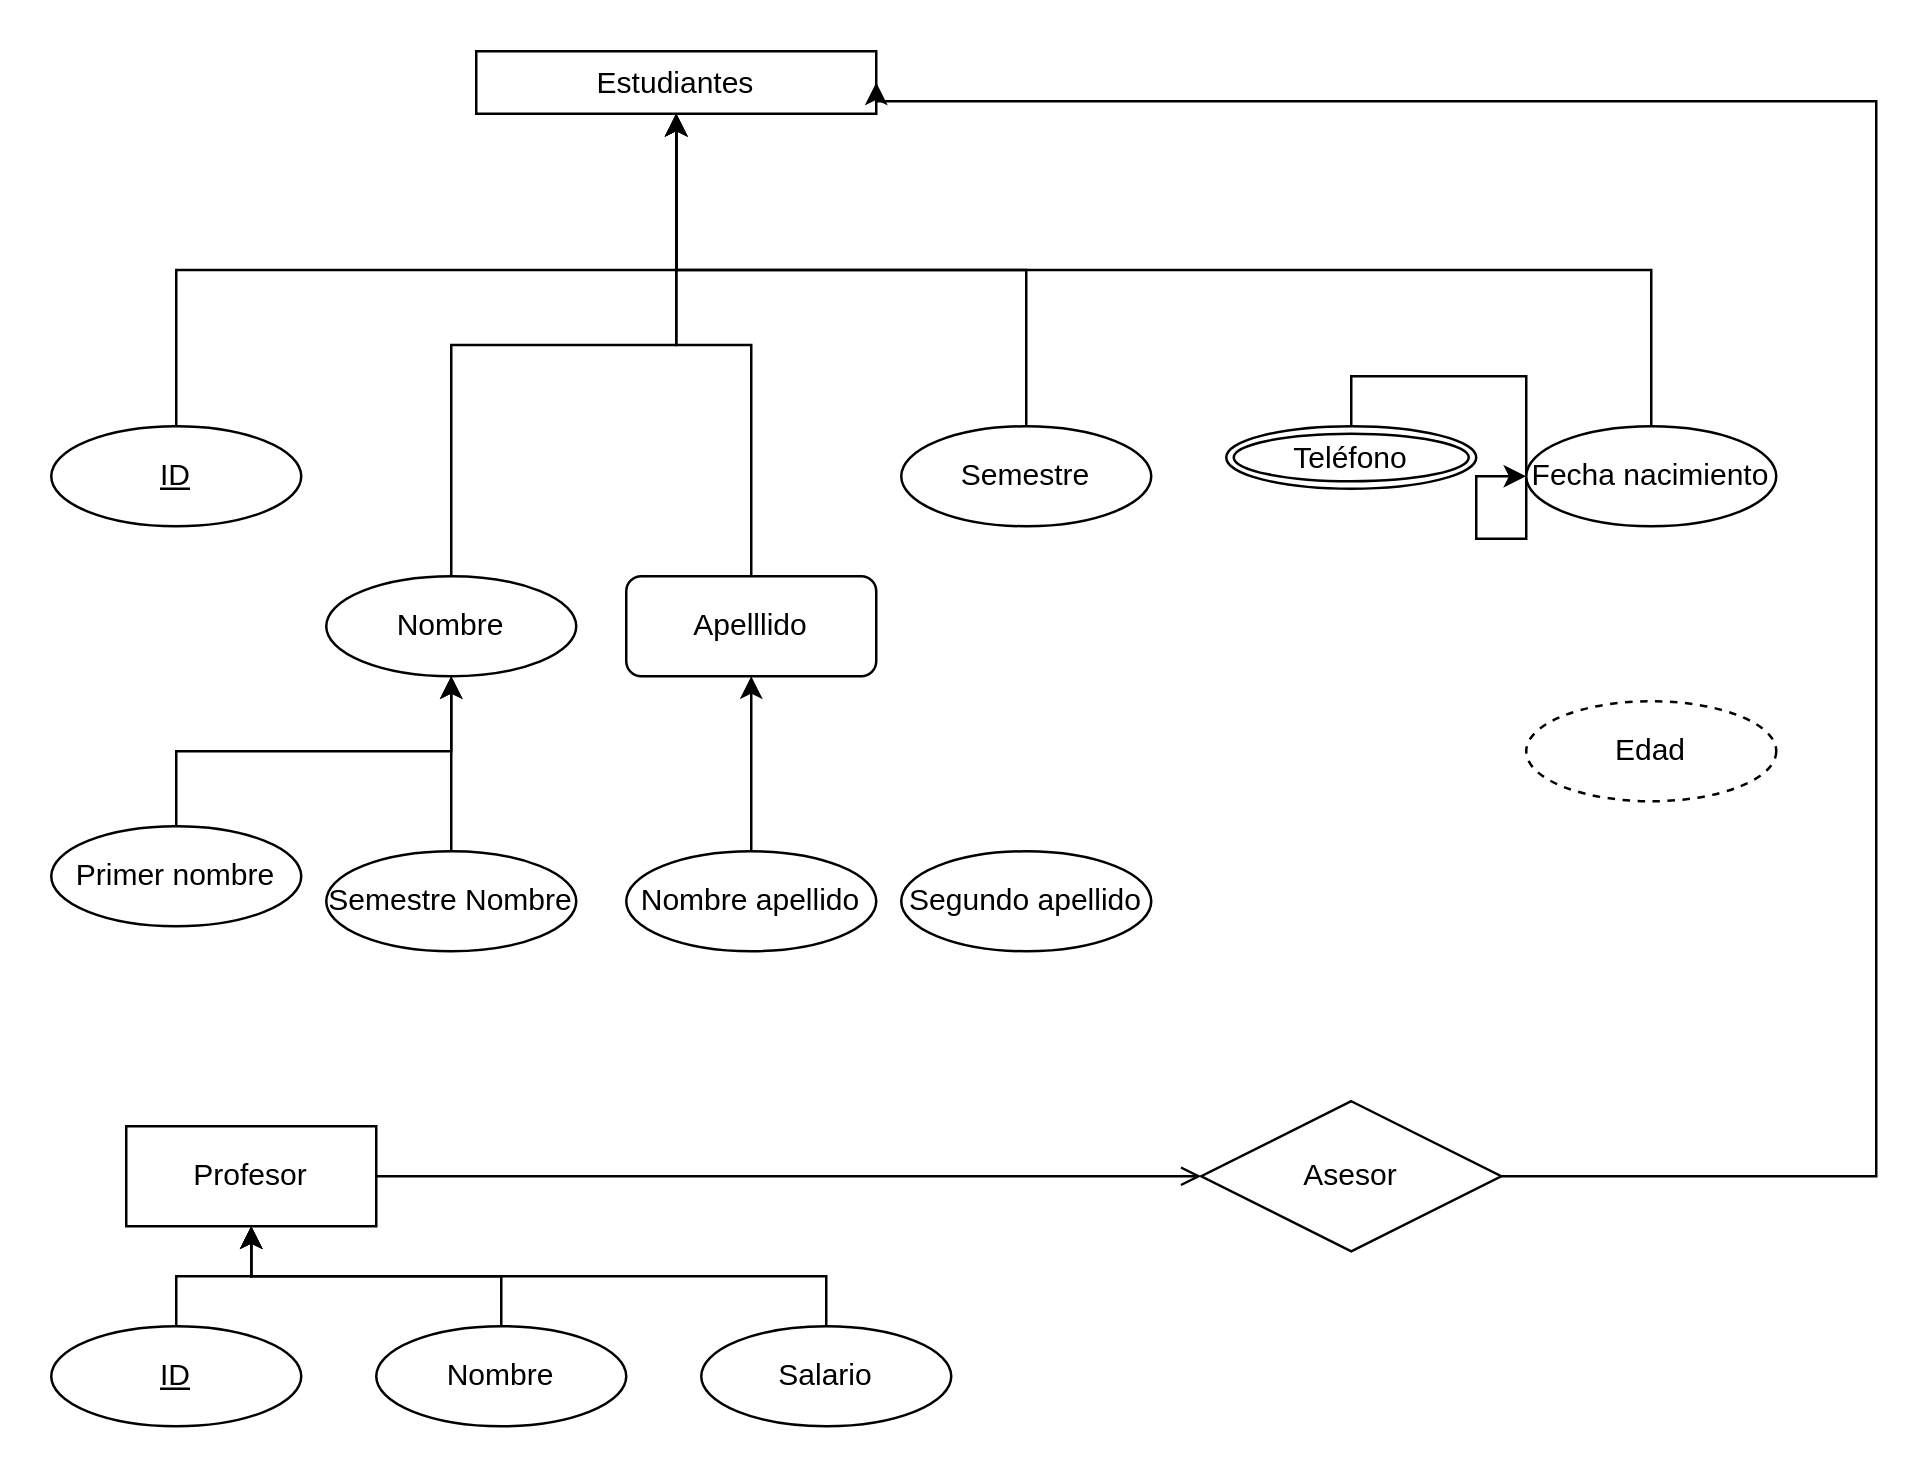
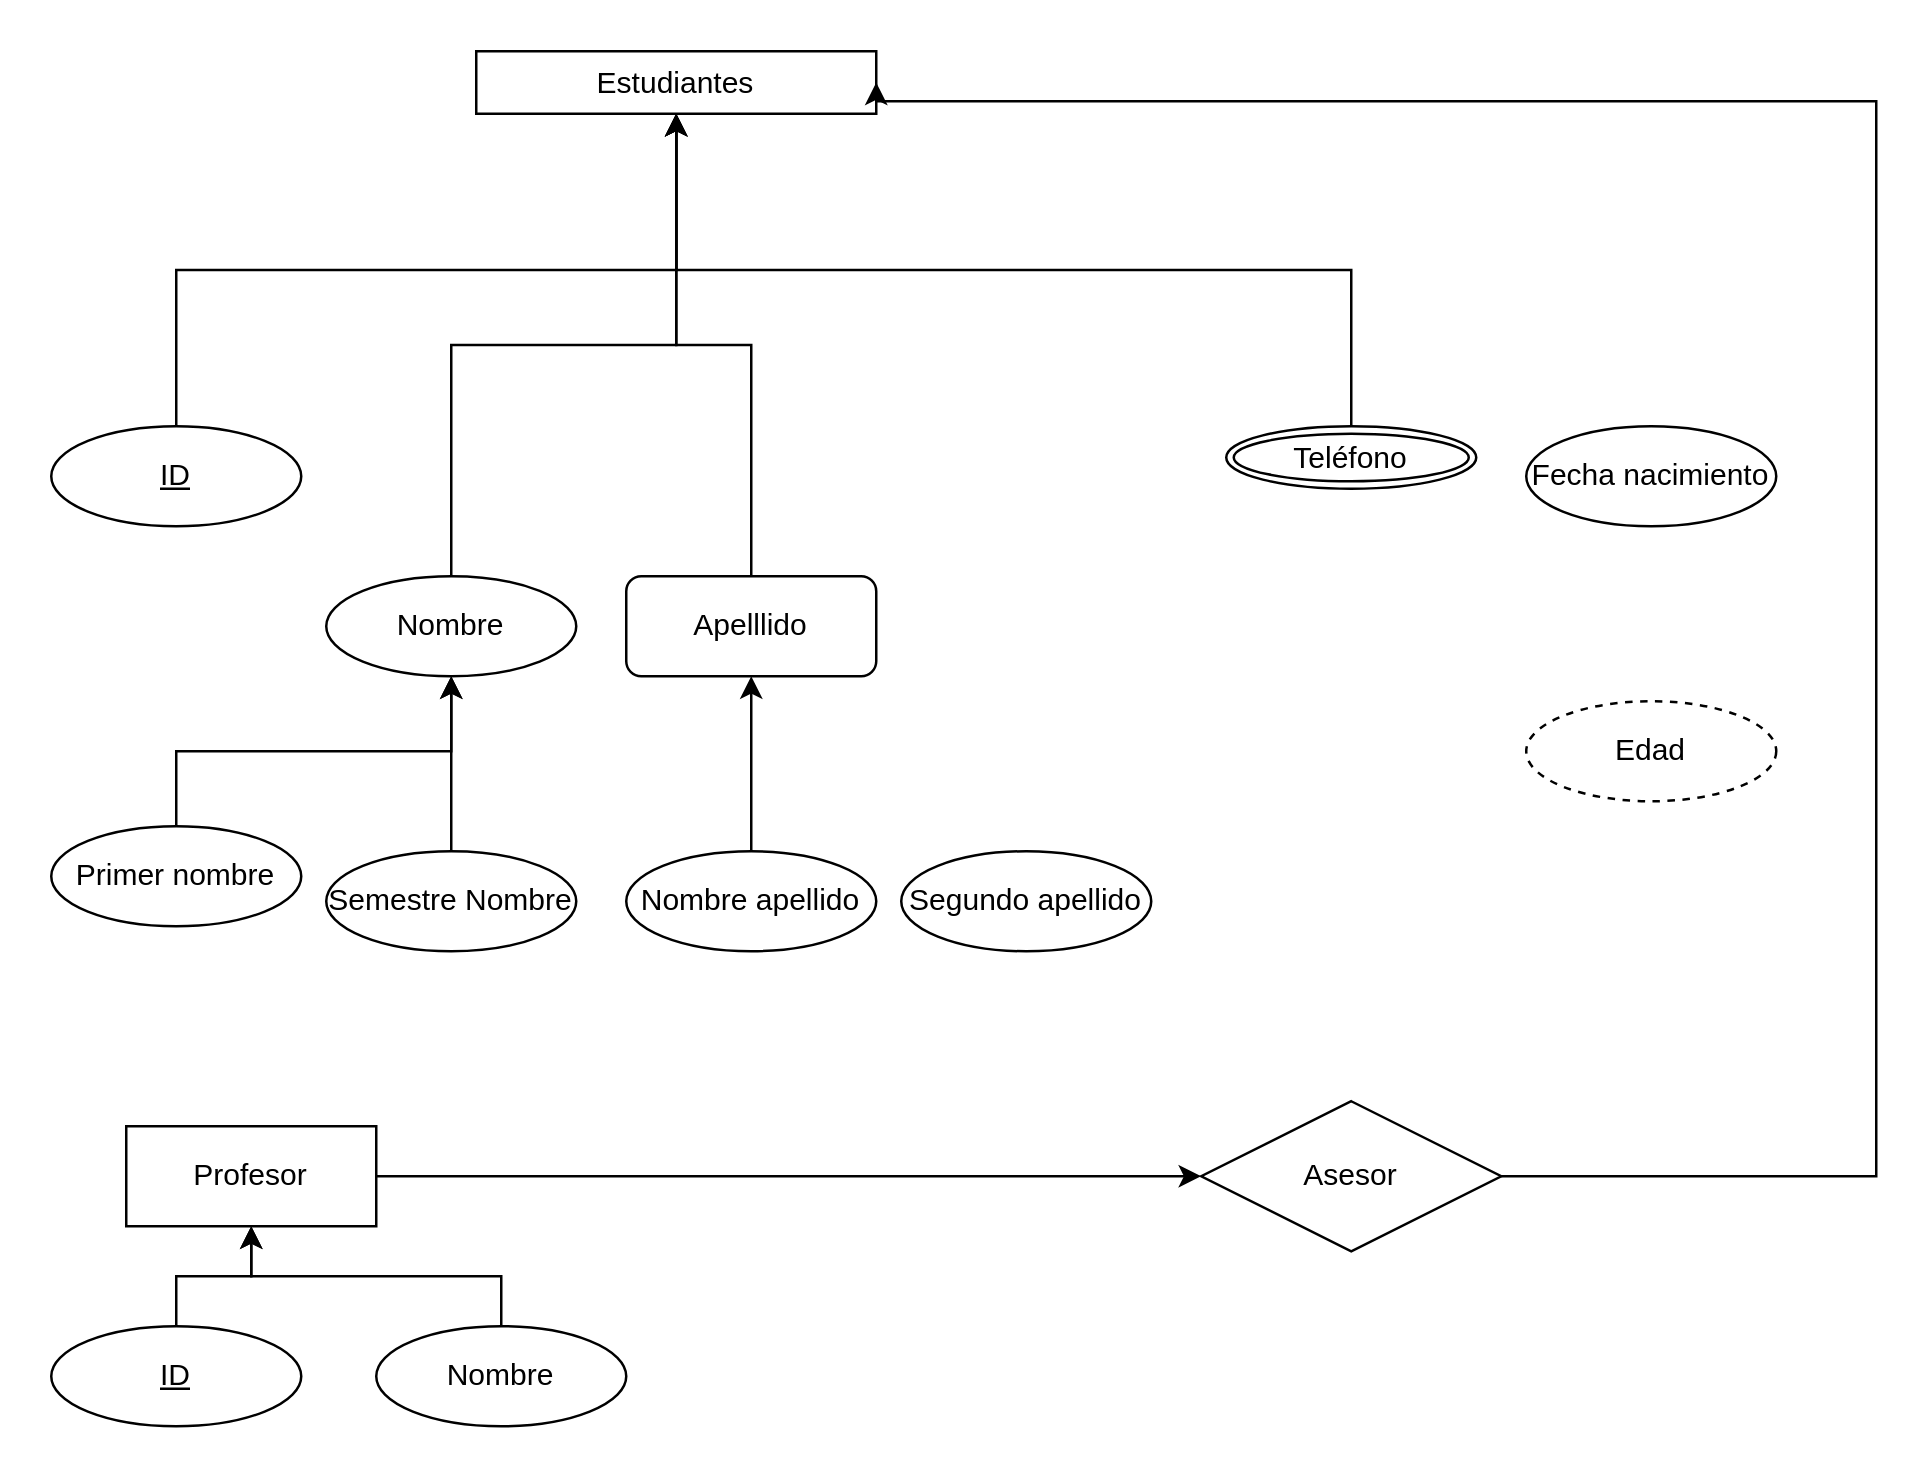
  <mxCell id="0" />
  <mxCell id="1" parent="0" />
  <mxCell id="2" value="Estudiantes" style="whiteSpace=wrap;html=1;align=center;" vertex="1" parent="1"><mxGeometry x="190" y="20" width="160" height="25" as="geometry" /></mxCell>
  <mxCell id="3" style="edgeStyle=orthogonalEdgeStyle;rounded=0;orthogonalLoop=1;jettySize=auto;html=1;exitX=0.5;exitY=0;exitDx=0;exitDy=0;entryX=0.5;entryY=1;entryDx=0;entryDy=0;" edge="1" parent="1" source="4" target="2"><mxGeometry relative="1" as="geometry" /></mxCell>
  <mxCell id="4" value="Nombre" style="ellipse;whiteSpace=wrap;html=1;align=center;" vertex="1" parent="1"><mxGeometry x="130" y="230" width="100" height="40" as="geometry" /></mxCell>
  <mxCell id="5" style="edgeStyle=orthogonalEdgeStyle;rounded=0;orthogonalLoop=1;jettySize=auto;html=1;entryX=0.5;entryY=1;entryDx=0;entryDy=0;" edge="1" parent="1" source="6" target="2"><mxGeometry relative="1" as="geometry" /></mxCell>
  <mxCell id="6" value="Apelllido" style="whiteSpace=wrap;html=1;align=center;rounded=1;" vertex="1" parent="1"><mxGeometry x="250" y="230" width="100" height="40" as="geometry" /></mxCell>
- <mxCell id="7" style="edgeStyle=orthogonalEdgeStyle;rounded=0;orthogonalLoop=1;jettySize=auto;html=1;entryX=0.5;entryY=1;entryDx=0;entryDy=0;exitX=0.5;exitY=0;exitDx=0;exitDy=0;" edge="1" parent="1" source="8" target="2"><mxGeometry relative="1" as="geometry" /></mxCell>
- <mxCell id="8" value="Semestre" style="ellipse;whiteSpace=wrap;html=1;align=center;" vertex="1" parent="1"><mxGeometry x="360" y="170" width="100" height="40" as="geometry" /></mxCell>
  <mxCell id="9" style="edgeStyle=orthogonalEdgeStyle;rounded=0;orthogonalLoop=1;jettySize=auto;html=1;entryX=0.5;entryY=1;entryDx=0;entryDy=0;exitX=0.5;exitY=0;exitDx=0;exitDy=0;" edge="1" parent="1" source="10" target="2"><mxGeometry relative="1" as="geometry" /></mxCell>
  <mxCell id="10" value="ID" style="ellipse;whiteSpace=wrap;html=1;align=center;fontStyle=4;" vertex="1" parent="1"><mxGeometry x="20" y="170" width="100" height="40" as="geometry" /></mxCell>
  <mxCell id="11" style="edgeStyle=orthogonalEdgeStyle;rounded=0;orthogonalLoop=1;jettySize=auto;html=1;entryX=0.5;entryY=1;entryDx=0;entryDy=0;exitX=0.5;exitY=0;exitDx=0;exitDy=0;" edge="1" parent="1" source="12" target="4"><mxGeometry relative="1" as="geometry" /></mxCell>
  <mxCell id="12" value="Primer nombre" style="ellipse;whiteSpace=wrap;html=1;align=center;" vertex="1" parent="1"><mxGeometry x="20" y="330" width="100" height="40" as="geometry" /></mxCell>
  <mxCell id="13" style="edgeStyle=orthogonalEdgeStyle;rounded=0;orthogonalLoop=1;jettySize=auto;html=1;entryX=0.5;entryY=1;entryDx=0;entryDy=0;" edge="1" parent="1" source="14" target="4"><mxGeometry relative="1" as="geometry" /></mxCell>
  <mxCell id="14" value="Semestre Nombre" style="ellipse;whiteSpace=wrap;html=1;align=center;" vertex="1" parent="1"><mxGeometry x="130" y="340" width="100" height="40" as="geometry" /></mxCell>
  <mxCell id="15" style="edgeStyle=orthogonalEdgeStyle;rounded=0;orthogonalLoop=1;jettySize=auto;html=1;entryX=0.5;entryY=1;entryDx=0;entryDy=0;" edge="1" parent="1" source="16" target="6"><mxGeometry relative="1" as="geometry" /></mxCell>
  <mxCell id="16" value="Nombre apellido" style="ellipse;whiteSpace=wrap;html=1;align=center;" vertex="1" parent="1"><mxGeometry x="250" y="340" width="100" height="40" as="geometry" /></mxCell>
  <mxCell id="17" value="Segundo apellido" style="ellipse;whiteSpace=wrap;html=1;align=center;" vertex="1" parent="1"><mxGeometry x="360" y="340" width="100" height="40" as="geometry" /></mxCell>
- <mxCell id="18" style="edgeStyle=orthogonalEdgeStyle;rounded=0;orthogonalLoop=1;jettySize=auto;html=1;exitX=0.5;exitY=0;exitDx=0;exitDy=0;" edge="1" parent="1" source="19" target="21"><mxGeometry relative="1" as="geometry" /></mxCell>
+ <mxCell id="18" style="edgeStyle=orthogonalEdgeStyle;rounded=0;orthogonalLoop=1;jettySize=auto;html=1;entryX=0.5;entryY=1;entryDx=0;entryDy=0;exitX=0.5;exitY=0;exitDx=0;exitDy=0;" edge="1" parent="1" source="19" target="2"><mxGeometry relative="1" as="geometry" /></mxCell>
  <mxCell id="19" value="Teléfono" style="ellipse;shape=doubleEllipse;margin=3;whiteSpace=wrap;html=1;align=center;" vertex="1" parent="1"><mxGeometry x="490" y="170" width="100" height="25" as="geometry" /></mxCell>
- <mxCell id="20" style="edgeStyle=orthogonalEdgeStyle;rounded=0;orthogonalLoop=1;jettySize=auto;html=1;entryX=0.5;entryY=1;entryDx=0;entryDy=0;exitX=0.5;exitY=0;exitDx=0;exitDy=0;" edge="1" parent="1" source="21" target="2"><mxGeometry relative="1" as="geometry" /></mxCell>
  <mxCell id="21" value="Fecha nacimiento" style="ellipse;whiteSpace=wrap;html=1;align=center;" vertex="1" parent="1"><mxGeometry x="610" y="170" width="100" height="40" as="geometry" /></mxCell>
  <mxCell id="22" value="Edad" style="ellipse;whiteSpace=wrap;html=1;align=center;dashed=1;" vertex="1" parent="1"><mxGeometry x="610" y="280" width="100" height="40" as="geometry" /></mxCell>
- <mxCell id="23" style="edgeStyle=orthogonalEdgeStyle;rounded=0;orthogonalLoop=1;jettySize=auto;html=1;exitX=1;exitY=0.5;exitDx=0;exitDy=0;entryX=0;entryY=0.5;entryDx=0;entryDy=0;endArrow=open;" edge="1" parent="1" source="24" target="32"><mxGeometry relative="1" as="geometry" /></mxCell>
+ <mxCell id="23" style="edgeStyle=orthogonalEdgeStyle;rounded=0;orthogonalLoop=1;jettySize=auto;html=1;exitX=1;exitY=0.5;exitDx=0;exitDy=0;entryX=0;entryY=0.5;entryDx=0;entryDy=0;" edge="1" parent="1" source="24" target="32"><mxGeometry relative="1" as="geometry" /></mxCell>
  <mxCell id="24" value="Profesor" style="whiteSpace=wrap;html=1;align=center;" vertex="1" parent="1"><mxGeometry x="50" y="450" width="100" height="40" as="geometry" /></mxCell>
  <mxCell id="25" style="edgeStyle=orthogonalEdgeStyle;rounded=0;orthogonalLoop=1;jettySize=auto;html=1;exitX=0.5;exitY=0;exitDx=0;exitDy=0;entryX=0.5;entryY=1;entryDx=0;entryDy=0;" edge="1" parent="1" source="26" target="24"><mxGeometry relative="1" as="geometry" /></mxCell>
  <mxCell id="26" value="ID" style="ellipse;whiteSpace=wrap;html=1;align=center;fontStyle=4;" vertex="1" parent="1"><mxGeometry x="20" y="530" width="100" height="40" as="geometry" /></mxCell>
  <mxCell id="27" style="edgeStyle=orthogonalEdgeStyle;rounded=0;orthogonalLoop=1;jettySize=auto;html=1;entryX=0.5;entryY=1;entryDx=0;entryDy=0;" edge="1" parent="1" source="28" target="24"><mxGeometry relative="1" as="geometry" /></mxCell>
  <mxCell id="28" value="Nombre" style="ellipse;whiteSpace=wrap;html=1;align=center;" vertex="1" parent="1"><mxGeometry x="150" y="530" width="100" height="40" as="geometry" /></mxCell>
- <mxCell id="29" style="edgeStyle=orthogonalEdgeStyle;rounded=0;orthogonalLoop=1;jettySize=auto;html=1;entryX=0.5;entryY=1;entryDx=0;entryDy=0;exitX=0.5;exitY=0;exitDx=0;exitDy=0;" edge="1" parent="1" source="30" target="24"><mxGeometry relative="1" as="geometry" /></mxCell>
- <mxCell id="30" value="Salario" style="ellipse;whiteSpace=wrap;html=1;align=center;" vertex="1" parent="1"><mxGeometry x="280" y="530" width="100" height="40" as="geometry" /></mxCell>
  <mxCell id="31" style="edgeStyle=orthogonalEdgeStyle;rounded=0;orthogonalLoop=1;jettySize=auto;html=1;entryX=1;entryY=0.5;entryDx=0;entryDy=0;exitX=1;exitY=0.5;exitDx=0;exitDy=0;" edge="1" parent="1" source="32" target="2"><mxGeometry relative="1" as="geometry"><Array as="points"><mxPoint x="750" y="470" /><mxPoint x="750" y="40" /></Array></mxGeometry></mxCell>
  <mxCell id="32" value="Asesor" style="shape=rhombus;perimeter=rhombusPerimeter;whiteSpace=wrap;html=1;align=center;" vertex="1" parent="1"><mxGeometry x="480" y="440" width="120" height="60" as="geometry" /></mxCell>
